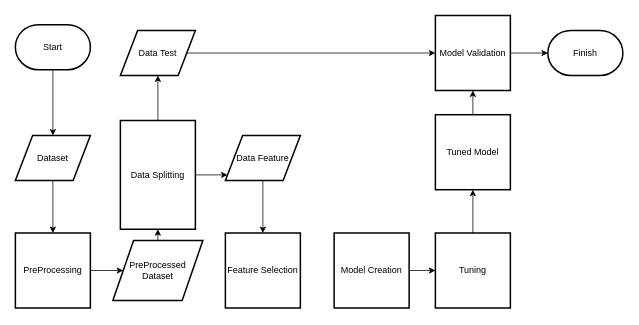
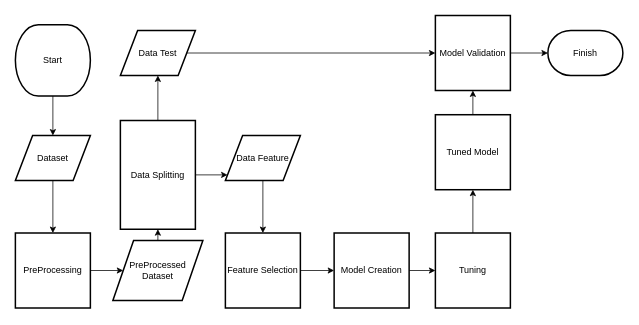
  <mxCell id="0" />
  <mxCell id="1" parent="0" />
  <mxCell id="2" value="" style="edgeStyle=orthogonalEdgeStyle;orthogonalLoop=1;jettySize=auto;html=1;noEdgeStyle=1;orthogonal=1;" parent="1" source="3" target="5" edge="1"><mxGeometry relative="1" as="geometry" /></mxCell>
- <mxCell id="3" value="Start" style="strokeWidth=2;html=1;shape=mxgraph.flowchart.terminator;whiteSpace=wrap;" parent="1" vertex="1"><mxGeometry x="20" y="32.292" width="100" height="60" as="geometry" /></mxCell>
+ <mxCell id="3" value="Start" style="strokeWidth=2;html=1;shape=mxgraph.flowchart.terminator;whiteSpace=wrap;" parent="1" vertex="1"><mxGeometry x="20" y="32.292" width="100" height="95" as="geometry" /></mxCell>
  <mxCell id="4" value="" style="edgeStyle=orthogonalEdgeStyle;orthogonalLoop=1;jettySize=auto;html=1;noEdgeStyle=1;orthogonal=1;" parent="1" source="5" target="7" edge="1"><mxGeometry relative="1" as="geometry" /></mxCell>
  <mxCell id="5" value="Dataset" style="shape=parallelogram;html=1;strokeWidth=2;perimeter=parallelogramPerimeter;whiteSpace=wrap;arcSize=12;size=0.23;" parent="1" vertex="1"><mxGeometry x="20" y="180.002" width="100" height="60" as="geometry" /></mxCell>
  <mxCell id="6" value="" style="edgeStyle=orthogonalEdgeStyle;orthogonalLoop=1;jettySize=auto;html=1;noEdgeStyle=1;orthogonal=1;" parent="1" source="7" target="9" edge="1"><mxGeometry relative="1" as="geometry" /></mxCell>
  <mxCell id="7" value="PreProcessing" style="whiteSpace=wrap;html=1;absoluteArcSize=1;arcSize=14;strokeWidth=2;" parent="1" vertex="1"><mxGeometry x="20" y="310.002" width="100" height="100" as="geometry" /></mxCell>
  <mxCell id="8" value="" style="edgeStyle=orthogonalEdgeStyle;orthogonalLoop=1;jettySize=auto;html=1;noEdgeStyle=1;orthogonal=1;" parent="1" source="9" target="12" edge="1"><mxGeometry relative="1" as="geometry" /></mxCell>
  <mxCell id="9" value="PreProcessed&lt;br&gt;Dataset" style="shape=parallelogram;html=1;strokeWidth=2;perimeter=parallelogramPerimeter;whiteSpace=wrap;arcSize=12;size=0.23;" parent="1" vertex="1"><mxGeometry x="150" y="320.002" width="120" height="80" as="geometry" /></mxCell>
  <mxCell id="10" value="" style="edgeStyle=orthogonalEdgeStyle;orthogonalLoop=1;jettySize=auto;html=1;noEdgeStyle=1;orthogonal=1;" parent="1" source="12" target="14" edge="1"><mxGeometry relative="1" as="geometry" /></mxCell>
  <mxCell id="11" value="" style="edgeStyle=orthogonalEdgeStyle;orthogonalLoop=1;jettySize=auto;html=1;noEdgeStyle=1;orthogonal=1;" parent="1" source="12" target="16" edge="1"><mxGeometry relative="1" as="geometry" /></mxCell>
  <mxCell id="12" value="Data Splitting" style="whiteSpace=wrap;html=1;absoluteArcSize=1;arcSize=14;strokeWidth=2;" parent="1" vertex="1"><mxGeometry x="160" y="160.002" width="100" height="145" as="geometry" /></mxCell>
  <mxCell id="13" value="" style="edgeStyle=orthogonalEdgeStyle;orthogonalLoop=1;jettySize=auto;html=1;noEdgeStyle=1;orthogonal=1;" parent="1" source="14" target="24" edge="1"><mxGeometry relative="1" as="geometry" /></mxCell>
  <mxCell id="14" value="Data Test" style="shape=parallelogram;html=1;strokeWidth=2;perimeter=parallelogramPerimeter;whiteSpace=wrap;arcSize=12;size=0.23;" parent="1" vertex="1"><mxGeometry x="160" y="40.002" width="100" height="60" as="geometry" /></mxCell>
  <mxCell id="15" value="" style="edgeStyle=orthogonalEdgeStyle;orthogonalLoop=1;jettySize=auto;html=1;noEdgeStyle=1;orthogonal=1;" parent="1" source="16" target="27" edge="1"><mxGeometry relative="1" as="geometry" /></mxCell>
  <mxCell id="16" value="Data Feature" style="shape=parallelogram;html=1;strokeWidth=2;perimeter=parallelogramPerimeter;whiteSpace=wrap;arcSize=12;size=0.23;" parent="1" vertex="1"><mxGeometry x="300" y="180.002" width="100" height="60" as="geometry" /></mxCell>
  <mxCell id="17" value="" style="edgeStyle=orthogonalEdgeStyle;orthogonalLoop=1;jettySize=auto;html=1;noEdgeStyle=1;orthogonal=1;" parent="1" source="18" target="20" edge="1"><mxGeometry relative="1" as="geometry" /></mxCell>
  <mxCell id="18" value="Model Creation" style="whiteSpace=wrap;html=1;absoluteArcSize=1;arcSize=14;strokeWidth=2;" parent="1" vertex="1"><mxGeometry x="445" y="310.002" width="100" height="100" as="geometry" /></mxCell>
  <mxCell id="19" value="" style="edgeStyle=orthogonalEdgeStyle;orthogonalLoop=1;jettySize=auto;html=1;noEdgeStyle=1;orthogonal=1;" parent="1" source="20" target="22" edge="1"><mxGeometry relative="1" as="geometry" /></mxCell>
  <mxCell id="20" value="Tuning" style="whiteSpace=wrap;html=1;absoluteArcSize=1;arcSize=14;strokeWidth=2;" parent="1" vertex="1"><mxGeometry x="580" y="310.002" width="100" height="100" as="geometry" /></mxCell>
  <mxCell id="21" style="edgeStyle=orthogonalEdgeStyle;orthogonalLoop=1;jettySize=auto;html=1;exitX=0.5;exitY=0;exitDx=0;exitDy=0;noEdgeStyle=1;orthogonal=1;entryX=0.5;entryY=1;entryDx=0;entryDy=0;" parent="1" source="22" target="24" edge="1"><mxGeometry relative="1" as="geometry"><mxPoint x="1020" y="50" as="targetPoint" /></mxGeometry></mxCell>
  <mxCell id="22" value="Tuned Model" style="whiteSpace=wrap;html=1;absoluteArcSize=1;arcSize=14;strokeWidth=2;" parent="1" vertex="1"><mxGeometry x="580" y="152.292" width="100" height="100" as="geometry" /></mxCell>
  <mxCell id="23" value="" style="edgeStyle=orthogonalEdgeStyle;orthogonalLoop=1;jettySize=auto;html=1;noEdgeStyle=1;orthogonal=1;" parent="1" source="24" target="25" edge="1"><mxGeometry relative="1" as="geometry" /></mxCell>
  <mxCell id="24" value="Model Validation" style="whiteSpace=wrap;html=1;absoluteArcSize=1;arcSize=14;strokeWidth=2;" parent="1" vertex="1"><mxGeometry x="580" y="20.002" width="100" height="100" as="geometry" /></mxCell>
  <mxCell id="25" value="Finish" style="strokeWidth=2;html=1;shape=mxgraph.flowchart.terminator;whiteSpace=wrap;" parent="1" vertex="1"><mxGeometry x="730" y="40.002" width="100" height="60" as="geometry" /></mxCell>
+ <mxCell id="26" value="" style="edgeStyle=orthogonalEdgeStyle;orthogonalLoop=1;jettySize=auto;html=1;noEdgeStyle=1;orthogonal=1;" parent="1" source="27" target="18" edge="1"><mxGeometry relative="1" as="geometry" /></mxCell>
  <mxCell id="27" value="Feature Selection" style="whiteSpace=wrap;html=1;absoluteArcSize=1;arcSize=14;strokeWidth=2;" parent="1" vertex="1"><mxGeometry x="300" y="310.002" width="100" height="100" as="geometry" /></mxCell>
